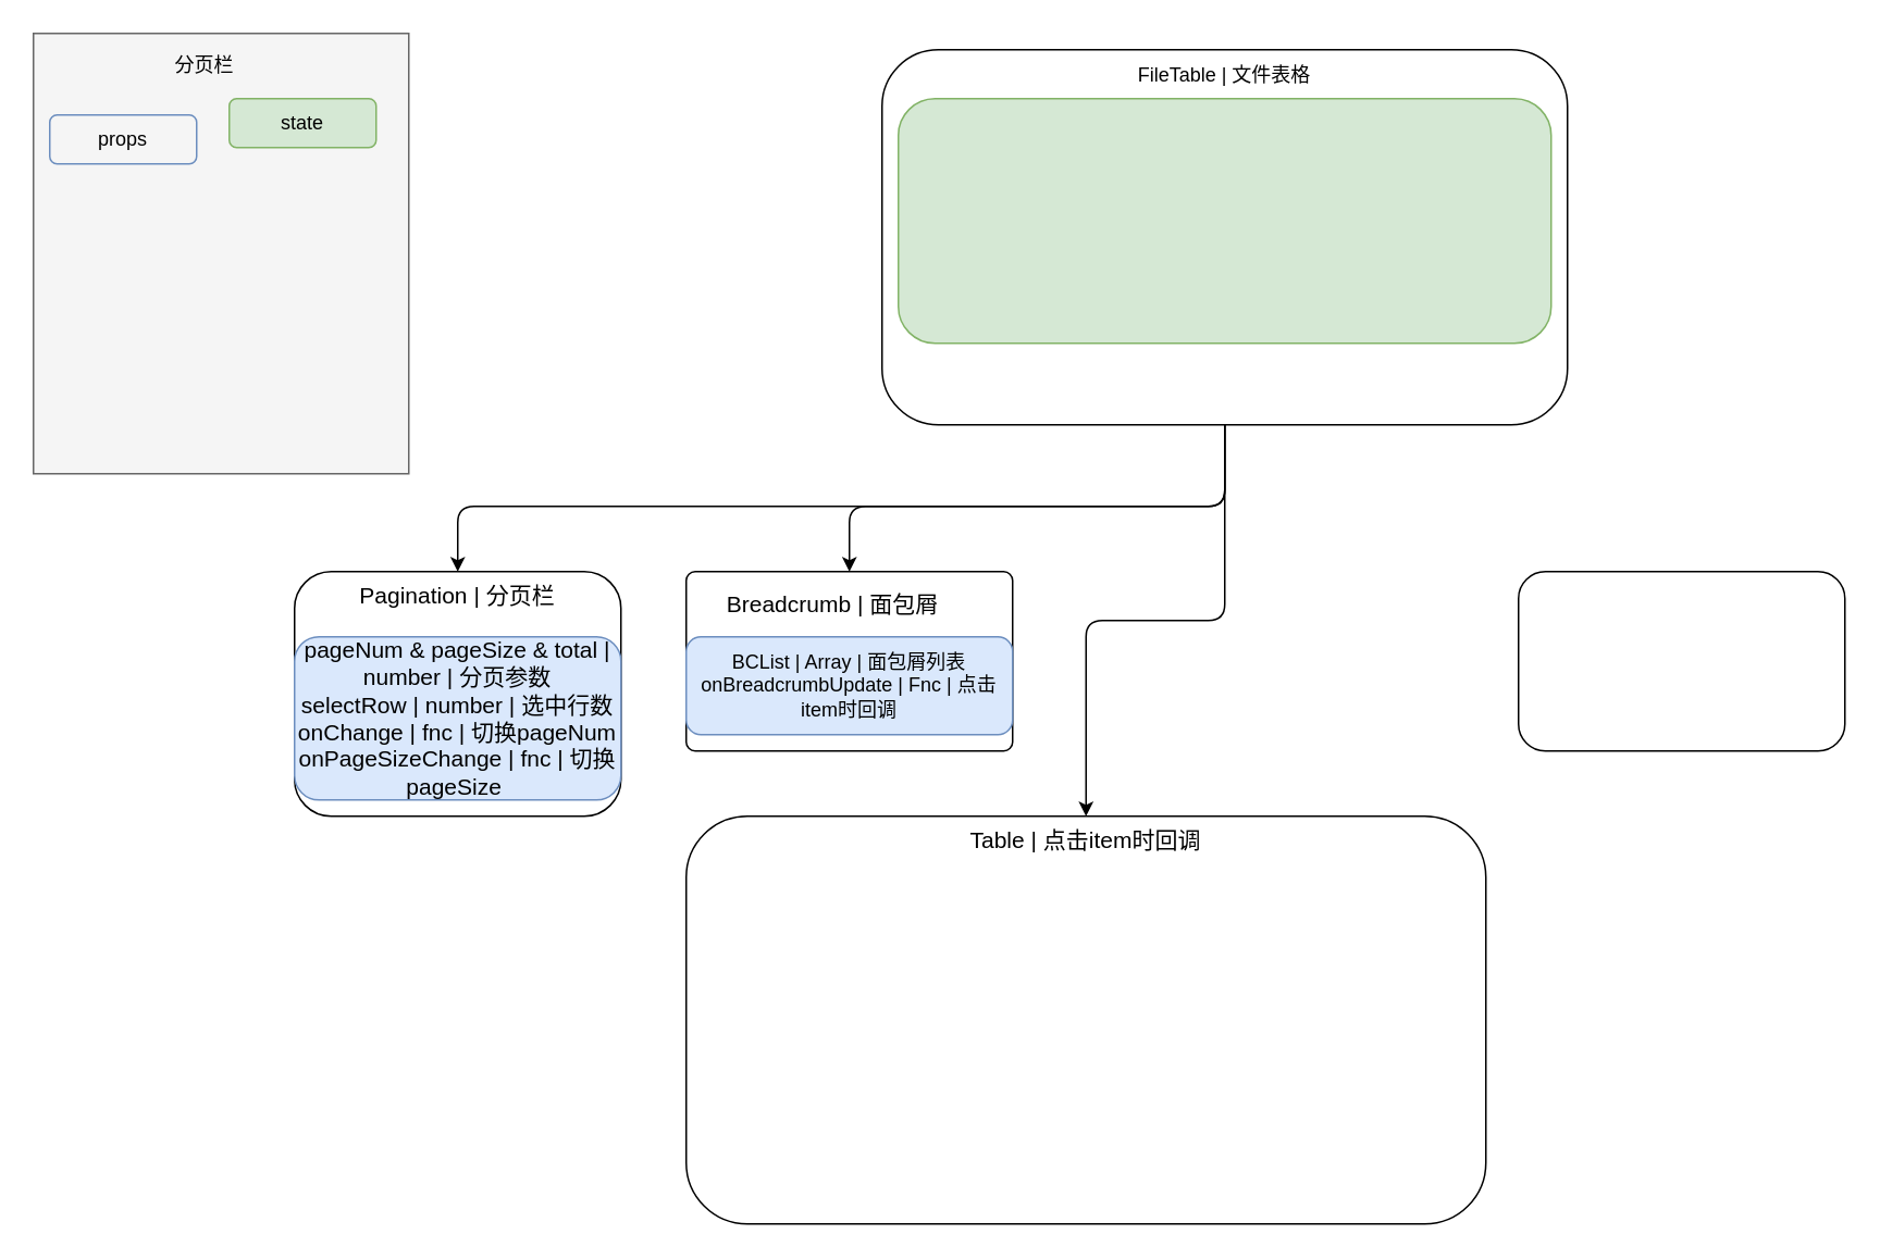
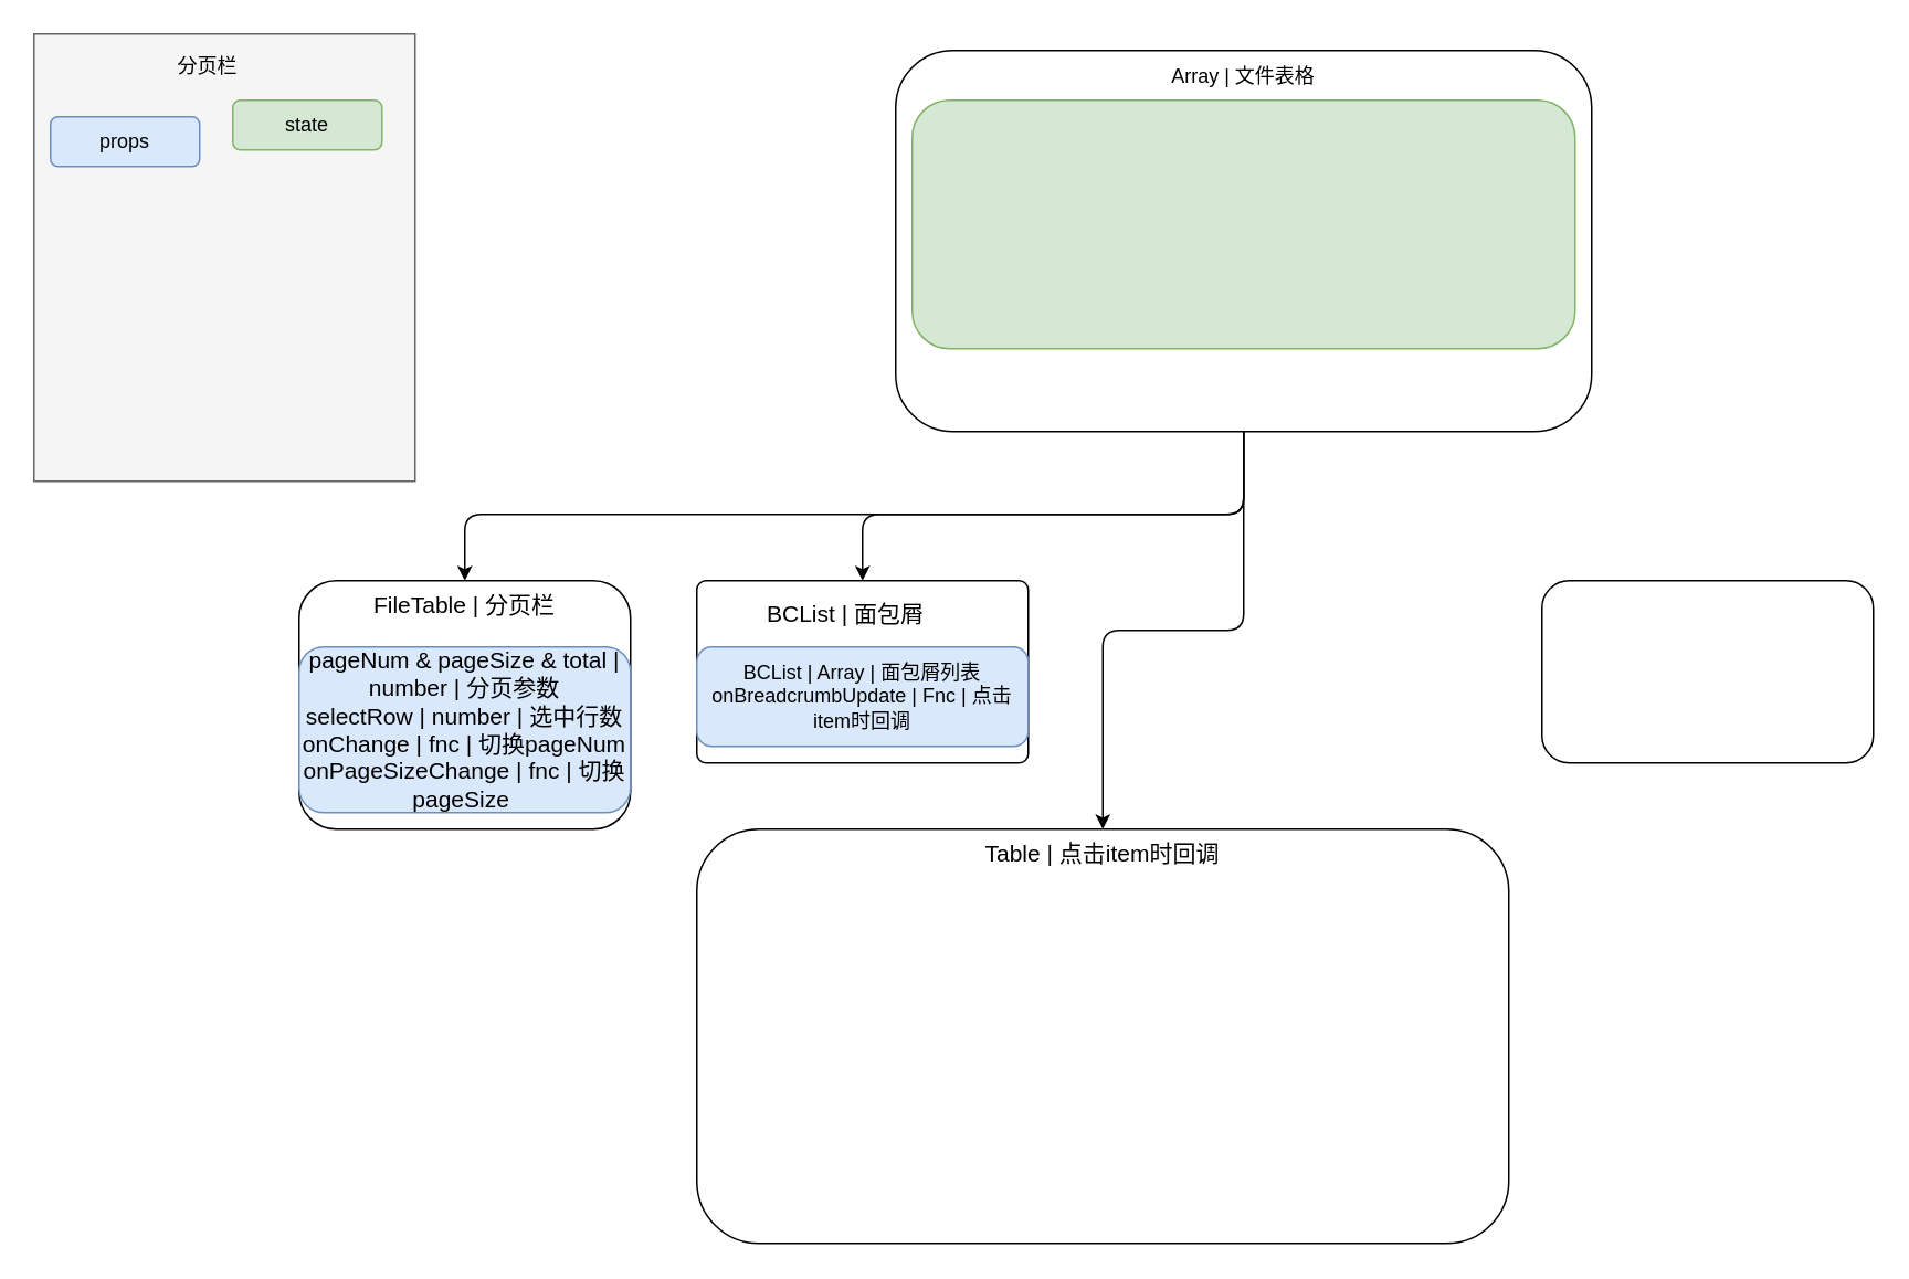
  <mxCell id="0" />
  <mxCell id="1" parent="0" />
  <mxCell id="2" value="" style="rounded=1;whiteSpace=wrap;html=1;" vertex="1" parent="1"><mxGeometry x="540" y="30" width="420" height="230" as="geometry" /></mxCell>
  <mxCell id="3" value="" style="rounded=0;whiteSpace=wrap;html=1;fillColor=#f5f5f5;strokeColor=#666666;fontColor=#333333;" vertex="1" parent="1"><mxGeometry x="20" y="20" width="230" height="270" as="geometry" /></mxCell>
  <mxCell id="4" value="分页栏" style="text;html=1;strokeColor=none;fillColor=none;align=center;verticalAlign=middle;whiteSpace=wrap;rounded=0;" vertex="1" parent="1"><mxGeometry x="70" y="30" width="110" height="20" as="geometry" /></mxCell>
- <mxCell id="5" value="props" style="rounded=1;whiteSpace=wrap;html=1;fillColor=#f5f5f5;strokeColor=#6c8ebf;" vertex="1" parent="1"><mxGeometry x="30" y="70" width="90" height="30" as="geometry" /></mxCell>
+ <mxCell id="5" value="props" style="rounded=1;whiteSpace=wrap;html=1;fillColor=#dae8fc;strokeColor=#6c8ebf;" vertex="1" parent="1"><mxGeometry x="30" y="70" width="90" height="30" as="geometry" /></mxCell>
  <mxCell id="6" value="state" style="rounded=1;whiteSpace=wrap;html=1;fillColor=#d5e8d4;strokeColor=#82b366;" vertex="1" parent="1"><mxGeometry x="140" y="60" width="90" height="30" as="geometry" /></mxCell>
  <mxCell id="7" value="" style="edgeStyle=elbowEdgeStyle;elbow=vertical;endArrow=classic;html=1;exitX=0.5;exitY=1;exitDx=0;exitDy=0;entryX=0.5;entryY=0;entryDx=0;entryDy=0;" edge="1" parent="1" source="2" target="15"><mxGeometry width="50" height="50" relative="1" as="geometry"><mxPoint x="750" y="270" as="sourcePoint" /><mxPoint x="330" y="350" as="targetPoint" /><Array as="points"><mxPoint x="310" y="310" /><mxPoint x="340" y="370" /><mxPoint x="620" y="310" /></Array></mxGeometry></mxCell>
  <mxCell id="8" value="" style="edgeStyle=elbowEdgeStyle;elbow=vertical;endArrow=classic;html=1;entryX=0.5;entryY=0;entryDx=0;entryDy=0;" edge="1" parent="1" target="10"><mxGeometry width="50" height="50" relative="1" as="geometry"><mxPoint x="750" y="260" as="sourcePoint" /><mxPoint x="530" y="350" as="targetPoint" /><Array as="points"><mxPoint x="660" y="310" /></Array></mxGeometry></mxCell>
  <mxCell id="9" value="" style="edgeStyle=elbowEdgeStyle;elbow=vertical;endArrow=classic;html=1;entryX=0.5;entryY=0;entryDx=0;entryDy=0;" edge="1" parent="1" target="13"><mxGeometry width="50" height="50" relative="1" as="geometry"><mxPoint x="750" y="260" as="sourcePoint" /><mxPoint x="750" y="350" as="targetPoint" /></mxGeometry></mxCell>
  <mxCell id="10" value="" style="rounded=1;whiteSpace=wrap;html=1;arcSize=5;" vertex="1" parent="1"><mxGeometry x="420" y="350" width="200" height="110" as="geometry" /></mxCell>
- <mxCell id="11" value="Breadcrumb | 面包屑" style="text;html=1;strokeColor=none;fillColor=none;align=center;verticalAlign=middle;whiteSpace=wrap;rounded=0;fontSize=14;" vertex="1" parent="1"><mxGeometry x="440" y="360" width="140" height="20" as="geometry" /></mxCell>
+ <mxCell id="11" value="BCList | 面包屑" style="text;html=1;strokeColor=none;fillColor=none;align=center;verticalAlign=middle;whiteSpace=wrap;rounded=0;fontSize=14;" vertex="1" parent="1"><mxGeometry x="440" y="360" width="140" height="20" as="geometry" /></mxCell>
  <mxCell id="12" value="BCList | Array | 面包屑列表&lt;br&gt;onBreadcrumbUpdate | Fnc | 点击item时回调" style="rounded=1;whiteSpace=wrap;html=1;fillColor=#dae8fc;strokeColor=#6c8ebf;" vertex="1" parent="1"><mxGeometry x="420" y="390" width="200" height="60" as="geometry" /></mxCell>
  <mxCell id="13" value="" style="rounded=1;whiteSpace=wrap;html=1;" vertex="1" parent="1"><mxGeometry x="420" y="500" width="490" height="250" as="geometry" /></mxCell>
  <mxCell id="14" value="Table | 点击item时回调" style="text;html=1;strokeColor=none;fillColor=none;align=center;verticalAlign=middle;whiteSpace=wrap;rounded=0;fontSize=14;" vertex="1" parent="1"><mxGeometry x="565" y="500" width="200" height="30" as="geometry" /></mxCell>
  <mxCell id="15" value="" style="rounded=1;whiteSpace=wrap;html=1;fontSize=14;" vertex="1" parent="1"><mxGeometry x="180" y="350" width="200" height="150" as="geometry" /></mxCell>
- <mxCell id="16" value="Pagination | 分页栏" style="text;html=1;strokeColor=none;fillColor=none;align=center;verticalAlign=middle;whiteSpace=wrap;rounded=0;fontSize=14;" vertex="1" parent="1"><mxGeometry x="180" y="350" width="200" height="30" as="geometry" /></mxCell>
+ <mxCell id="16" value="FileTable | 分页栏" style="text;html=1;strokeColor=none;fillColor=none;align=center;verticalAlign=middle;whiteSpace=wrap;rounded=0;fontSize=14;" vertex="1" parent="1"><mxGeometry x="180" y="350" width="200" height="30" as="geometry" /></mxCell>
  <mxCell id="17" value="&lt;span&gt;pageNum &amp;amp; pageSize &amp;amp; total | number | 分页参数&lt;/span&gt;&lt;br&gt;&lt;span&gt;selectRow | number | 选中行数&lt;/span&gt;&lt;br&gt;&lt;span&gt;onChange | fnc | 切换pageNum&lt;/span&gt;&lt;br&gt;&lt;span&gt;onPageSizeChange | fnc | 切换pageSize&amp;nbsp;&lt;/span&gt;" style="rounded=1;whiteSpace=wrap;html=1;fillColor=#dae8fc;strokeColor=#6c8ebf;fontSize=14;" vertex="1" parent="1"><mxGeometry x="180" y="390" width="200" height="100" as="geometry" /></mxCell>
  <mxCell id="18" value="" style="rounded=1;whiteSpace=wrap;html=1;" vertex="1" parent="1"><mxGeometry x="930" y="350" width="200" height="110" as="geometry" /></mxCell>
- <mxCell id="19" value="&lt;span style=&quot;font-size: 12px&quot;&gt;FileTable | 文件表格&lt;/span&gt;" style="text;html=1;strokeColor=none;fillColor=none;align=center;verticalAlign=middle;whiteSpace=wrap;rounded=0;fontSize=14;" vertex="1" parent="1"><mxGeometry x="650" y="30" width="200" height="30" as="geometry" /></mxCell>
+ <mxCell id="19" value="&lt;span style=&quot;font-size: 12px&quot;&gt;Array | 文件表格&lt;/span&gt;" style="text;html=1;strokeColor=none;fillColor=none;align=center;verticalAlign=middle;whiteSpace=wrap;rounded=0;fontSize=14;" vertex="1" parent="1"><mxGeometry x="650" y="30" width="200" height="30" as="geometry" /></mxCell>
  <mxCell id="20" value="" style="rounded=1;whiteSpace=wrap;html=1;fillColor=#d5e8d4;strokeColor=#82b366;fontSize=14;" vertex="1" parent="1"><mxGeometry x="550" y="60" width="400" height="150" as="geometry" /></mxCell>
